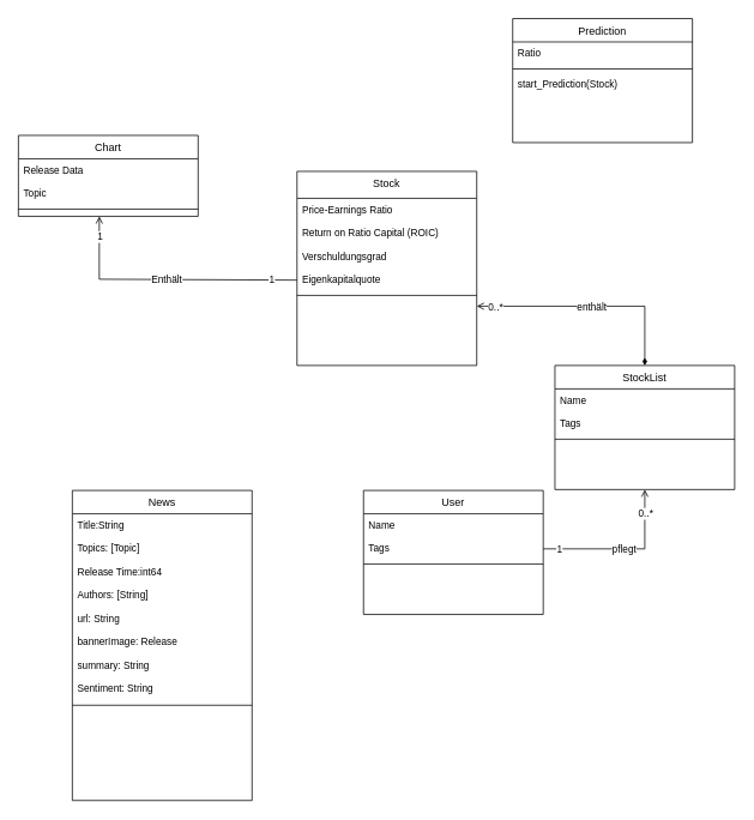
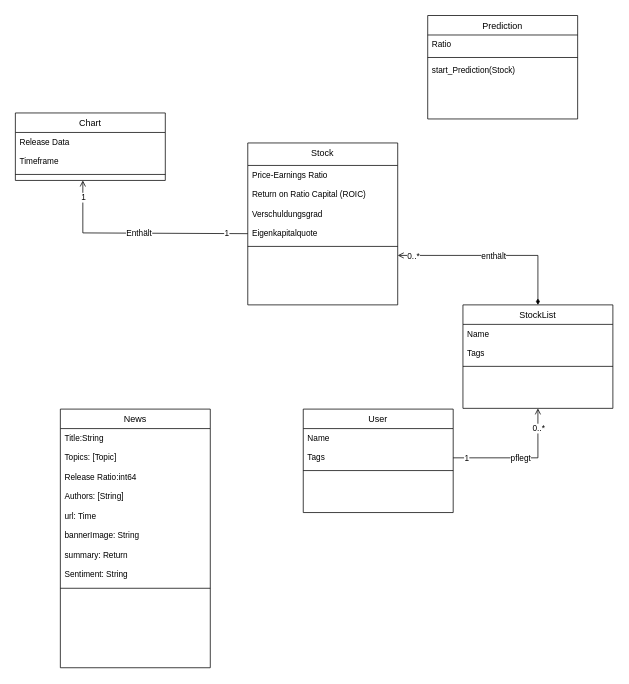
  <mxCell id="0" />
  <mxCell id="1" parent="0" />
  <mxCell id="2" value="Stock" style="swimlane;fontStyle=0;align=center;verticalAlign=top;childLayout=stackLayout;horizontal=1;startSize=30;horizontalStack=0;resizeParent=1;resizeLast=0;collapsible=1;marginBottom=0;rounded=0;shadow=0;strokeWidth=1;" parent="1" vertex="1"><mxGeometry x="330" y="190" width="200" height="216" as="geometry"><mxRectangle x="550" y="140" width="160" height="26" as="alternateBounds" /></mxGeometry></mxCell>
  <mxCell id="3" value="Price-Earnings Ratio" style="text;align=left;verticalAlign=top;spacingLeft=4;spacingRight=4;overflow=hidden;rotatable=0;points=[[0,0.5],[1,0.5]];portConstraint=eastwest;fontSize=11;" parent="2" vertex="1"><mxGeometry y="30" width="200" height="26" as="geometry" /></mxCell>
  <mxCell id="4" value="Return on Ratio Capital (ROIC)" style="text;align=left;verticalAlign=top;spacingLeft=4;spacingRight=4;overflow=hidden;rotatable=0;points=[[0,0.5],[1,0.5]];portConstraint=eastwest;fontSize=11;" parent="2" vertex="1"><mxGeometry y="56" width="200" height="26" as="geometry" /></mxCell>
  <mxCell id="5" value="Verschuldungsgrad" style="text;align=left;verticalAlign=top;spacingLeft=4;spacingRight=4;overflow=hidden;rotatable=0;points=[[0,0.5],[1,0.5]];portConstraint=eastwest;fontSize=11;" parent="2" vertex="1"><mxGeometry y="82" width="200" height="26" as="geometry" /></mxCell>
  <mxCell id="6" value="Eigenkapitalquote" style="text;align=left;verticalAlign=top;spacingLeft=4;spacingRight=4;overflow=hidden;rotatable=0;points=[[0,0.5],[1,0.5]];portConstraint=eastwest;fontSize=11;" parent="2" vertex="1"><mxGeometry y="108" width="200" height="26" as="geometry" /></mxCell>
  <mxCell id="7" value="" style="line;html=1;strokeWidth=1;align=left;verticalAlign=middle;spacingTop=-1;spacingLeft=3;spacingRight=3;rotatable=0;labelPosition=right;points=[];portConstraint=eastwest;" parent="2" vertex="1"><mxGeometry y="134" width="200" height="8" as="geometry" /></mxCell>
  <mxCell id="8" value="Chart" style="swimlane;fontStyle=0;align=center;verticalAlign=top;childLayout=stackLayout;horizontal=1;startSize=26;horizontalStack=0;resizeParent=1;resizeLast=0;collapsible=1;marginBottom=0;rounded=0;shadow=0;strokeWidth=1;" parent="1" vertex="1"><mxGeometry x="20" y="150" width="200" height="90" as="geometry"><mxRectangle x="550" y="140" width="160" height="26" as="alternateBounds" /></mxGeometry></mxCell>
  <mxCell id="9" value="Release Data" style="text;align=left;verticalAlign=top;spacingLeft=4;spacingRight=4;overflow=hidden;rotatable=0;points=[[0,0.5],[1,0.5]];portConstraint=eastwest;fontSize=11;" parent="8" vertex="1"><mxGeometry y="26" width="200" height="26" as="geometry" /></mxCell>
- <mxCell id="10" value="Topic" style="text;align=left;verticalAlign=top;spacingLeft=4;spacingRight=4;overflow=hidden;rotatable=0;points=[[0,0.5],[1,0.5]];portConstraint=eastwest;fontSize=11;" parent="8" vertex="1"><mxGeometry y="52" width="200" height="26" as="geometry" /></mxCell>
+ <mxCell id="10" value="Timeframe" style="text;align=left;verticalAlign=top;spacingLeft=4;spacingRight=4;overflow=hidden;rotatable=0;points=[[0,0.5],[1,0.5]];portConstraint=eastwest;fontSize=11;" parent="8" vertex="1"><mxGeometry y="52" width="200" height="26" as="geometry" /></mxCell>
  <mxCell id="11" value="" style="line;html=1;strokeWidth=1;align=left;verticalAlign=middle;spacingTop=-1;spacingLeft=3;spacingRight=3;rotatable=0;labelPosition=right;points=[];portConstraint=eastwest;" parent="8" vertex="1"><mxGeometry y="78" width="200" height="8" as="geometry" /></mxCell>
  <mxCell id="12" value="" style="endArrow=none;html=1;rounded=0;edgeStyle=orthogonalEdgeStyle;entryX=0;entryY=0.5;entryDx=0;entryDy=0;endFill=0;startArrow=open;startFill=0;" parent="1" target="6" edge="1"><mxGeometry relative="1" as="geometry"><mxPoint x="110" y="240" as="sourcePoint" /><mxPoint x="300" y="360" as="targetPoint" /><Array as="points"><mxPoint x="110" y="310" /><mxPoint x="330" y="310" /></Array></mxGeometry></mxCell>
  <mxCell id="13" value="Enthält" style="edgeLabel;resizable=0;html=1;align=center;verticalAlign=middle;" parent="12" connectable="0" vertex="1"><mxGeometry relative="1" as="geometry" /></mxCell>
  <mxCell id="14" value="1" style="edgeLabel;html=1;align=center;verticalAlign=middle;resizable=0;points=[];" parent="12" vertex="1" connectable="0"><mxGeometry x="0.806" relative="1" as="geometry"><mxPoint as="offset" /></mxGeometry></mxCell>
  <mxCell id="15" value="1" style="edgeLabel;html=1;align=center;verticalAlign=middle;resizable=0;points=[];" parent="12" vertex="1" connectable="0"><mxGeometry x="-0.845" relative="1" as="geometry"><mxPoint as="offset" /></mxGeometry></mxCell>
  <mxCell id="16" value="News" style="swimlane;fontStyle=0;align=center;verticalAlign=top;childLayout=stackLayout;horizontal=1;startSize=26;horizontalStack=0;resizeParent=1;resizeLast=0;collapsible=1;marginBottom=0;rounded=0;shadow=0;strokeWidth=1;" parent="1" vertex="1"><mxGeometry x="80" y="545" width="200" height="345" as="geometry"><mxRectangle x="550" y="140" width="160" height="26" as="alternateBounds" /></mxGeometry></mxCell>
  <mxCell id="17" value="Title:String" style="text;align=left;verticalAlign=top;spacingLeft=4;spacingRight=4;overflow=hidden;rotatable=0;points=[[0,0.5],[1,0.5]];portConstraint=eastwest;fontSize=11;" parent="16" vertex="1"><mxGeometry y="26" width="200" height="26" as="geometry" /></mxCell>
  <mxCell id="18" value="Topics: [Topic]" style="text;align=left;verticalAlign=top;spacingLeft=4;spacingRight=4;overflow=hidden;rotatable=0;points=[[0,0.5],[1,0.5]];portConstraint=eastwest;fontSize=11;" parent="16" vertex="1"><mxGeometry y="52" width="200" height="26" as="geometry" /></mxCell>
- <mxCell id="19" value="Release Time:int64" style="text;align=left;verticalAlign=top;spacingLeft=4;spacingRight=4;overflow=hidden;rotatable=0;points=[[0,0.5],[1,0.5]];portConstraint=eastwest;fontSize=11;" parent="16" vertex="1"><mxGeometry y="78" width="200" height="26" as="geometry" /></mxCell>
+ <mxCell id="19" value="Release Ratio:int64" style="text;align=left;verticalAlign=top;spacingLeft=4;spacingRight=4;overflow=hidden;rotatable=0;points=[[0,0.5],[1,0.5]];portConstraint=eastwest;fontSize=11;" parent="16" vertex="1"><mxGeometry y="78" width="200" height="26" as="geometry" /></mxCell>
  <mxCell id="20" value="Authors: [String]" style="text;align=left;verticalAlign=top;spacingLeft=4;spacingRight=4;overflow=hidden;rotatable=0;points=[[0,0.5],[1,0.5]];portConstraint=eastwest;fontSize=11;" parent="16" vertex="1"><mxGeometry y="104" width="200" height="26" as="geometry" /></mxCell>
- <mxCell id="21" value="url: String" style="text;align=left;verticalAlign=top;spacingLeft=4;spacingRight=4;overflow=hidden;rotatable=0;points=[[0,0.5],[1,0.5]];portConstraint=eastwest;fontSize=11;" parent="16" vertex="1"><mxGeometry y="130" width="200" height="26" as="geometry" /></mxCell>
- <mxCell id="22" value="bannerImage: Release" style="text;align=left;verticalAlign=top;spacingLeft=4;spacingRight=4;overflow=hidden;rotatable=0;points=[[0,0.5],[1,0.5]];portConstraint=eastwest;fontSize=11;" parent="16" vertex="1"><mxGeometry y="156" width="200" height="26" as="geometry" /></mxCell>
- <mxCell id="23" value="summary: String" style="text;align=left;verticalAlign=top;spacingLeft=4;spacingRight=4;overflow=hidden;rotatable=0;points=[[0,0.5],[1,0.5]];portConstraint=eastwest;fontSize=11;" vertex="1" parent="16"><mxGeometry y="182" width="200" height="26" as="geometry" /></mxCell>
+ <mxCell id="21" value="url: Time" style="text;align=left;verticalAlign=top;spacingLeft=4;spacingRight=4;overflow=hidden;rotatable=0;points=[[0,0.5],[1,0.5]];portConstraint=eastwest;fontSize=11;" parent="16" vertex="1"><mxGeometry y="130" width="200" height="26" as="geometry" /></mxCell>
+ <mxCell id="22" value="bannerImage: String" style="text;align=left;verticalAlign=top;spacingLeft=4;spacingRight=4;overflow=hidden;rotatable=0;points=[[0,0.5],[1,0.5]];portConstraint=eastwest;fontSize=11;" parent="16" vertex="1"><mxGeometry y="156" width="200" height="26" as="geometry" /></mxCell>
+ <mxCell id="23" value="summary: Return" style="text;align=left;verticalAlign=top;spacingLeft=4;spacingRight=4;overflow=hidden;rotatable=0;points=[[0,0.5],[1,0.5]];portConstraint=eastwest;fontSize=11;" vertex="1" parent="16"><mxGeometry y="182" width="200" height="26" as="geometry" /></mxCell>
  <mxCell id="24" value="Sentiment: String" style="text;align=left;verticalAlign=top;spacingLeft=4;spacingRight=4;overflow=hidden;rotatable=0;points=[[0,0.5],[1,0.5]];portConstraint=eastwest;fontSize=11;" parent="16" vertex="1"><mxGeometry y="208" width="200" height="26" as="geometry" /></mxCell>
  <mxCell id="25" value="" style="line;html=1;strokeWidth=1;align=left;verticalAlign=middle;spacingTop=-1;spacingLeft=3;spacingRight=3;rotatable=0;labelPosition=right;points=[];portConstraint=eastwest;" parent="16" vertex="1"><mxGeometry y="234" width="200" height="10" as="geometry" /></mxCell>
  <mxCell id="26" value="User" style="swimlane;fontStyle=0;align=center;verticalAlign=top;childLayout=stackLayout;horizontal=1;startSize=26;horizontalStack=0;resizeParent=1;resizeLast=0;collapsible=1;marginBottom=0;rounded=0;shadow=0;strokeWidth=1;" parent="1" vertex="1"><mxGeometry x="404" y="545" width="200" height="138" as="geometry"><mxRectangle x="550" y="140" width="160" height="26" as="alternateBounds" /></mxGeometry></mxCell>
  <mxCell id="27" value="Name" style="text;align=left;verticalAlign=top;spacingLeft=4;spacingRight=4;overflow=hidden;rotatable=0;points=[[0,0.5],[1,0.5]];portConstraint=eastwest;fontSize=11;" parent="26" vertex="1"><mxGeometry y="26" width="200" height="26" as="geometry" /></mxCell>
  <mxCell id="28" value="Tags" style="text;align=left;verticalAlign=top;spacingLeft=4;spacingRight=4;overflow=hidden;rotatable=0;points=[[0,0.5],[1,0.5]];portConstraint=eastwest;fontSize=11;" parent="26" vertex="1"><mxGeometry y="52" width="200" height="26" as="geometry" /></mxCell>
  <mxCell id="29" value="" style="line;html=1;strokeWidth=1;align=left;verticalAlign=middle;spacingTop=-1;spacingLeft=3;spacingRight=3;rotatable=0;labelPosition=right;points=[];portConstraint=eastwest;" parent="26" vertex="1"><mxGeometry y="78" width="200" height="8" as="geometry" /></mxCell>
  <mxCell id="30" value="StockList" style="swimlane;fontStyle=0;align=center;verticalAlign=top;childLayout=stackLayout;horizontal=1;startSize=26;horizontalStack=0;resizeParent=1;resizeLast=0;collapsible=1;marginBottom=0;rounded=0;shadow=0;strokeWidth=1;" parent="1" vertex="1"><mxGeometry x="617" y="406" width="200" height="138" as="geometry"><mxRectangle x="550" y="140" width="160" height="26" as="alternateBounds" /></mxGeometry></mxCell>
  <mxCell id="31" value="Name" style="text;align=left;verticalAlign=top;spacingLeft=4;spacingRight=4;overflow=hidden;rotatable=0;points=[[0,0.5],[1,0.5]];portConstraint=eastwest;fontSize=11;" parent="30" vertex="1"><mxGeometry y="26" width="200" height="26" as="geometry" /></mxCell>
  <mxCell id="32" value="Tags" style="text;align=left;verticalAlign=top;spacingLeft=4;spacingRight=4;overflow=hidden;rotatable=0;points=[[0,0.5],[1,0.5]];portConstraint=eastwest;fontSize=11;" parent="30" vertex="1"><mxGeometry y="52" width="200" height="26" as="geometry" /></mxCell>
  <mxCell id="33" value="" style="line;html=1;strokeWidth=1;align=left;verticalAlign=middle;spacingTop=-1;spacingLeft=3;spacingRight=3;rotatable=0;labelPosition=right;points=[];portConstraint=eastwest;" parent="30" vertex="1"><mxGeometry y="78" width="200" height="8" as="geometry" /></mxCell>
  <mxCell id="34" value="" style="endArrow=none;html=1;rounded=0;edgeStyle=orthogonalEdgeStyle;entryX=1;entryY=0.5;entryDx=0;entryDy=0;endFill=0;startArrow=open;startFill=0;exitX=0.5;exitY=1;exitDx=0;exitDy=0;" parent="1" source="30" target="28" edge="1"><mxGeometry relative="1" as="geometry"><mxPoint x="120" y="250" as="sourcePoint" /><mxPoint x="340" y="321" as="targetPoint" /><Array as="points"><mxPoint x="717" y="610" /></Array></mxGeometry></mxCell>
  <mxCell id="35" value="pflegt" style="edgeLabel;resizable=0;html=1;align=center;verticalAlign=middle;" parent="34" connectable="0" vertex="1"><mxGeometry relative="1" as="geometry" /></mxCell>
  <mxCell id="36" value="1" style="edgeLabel;html=1;align=center;verticalAlign=middle;resizable=0;points=[];" parent="34" vertex="1" connectable="0"><mxGeometry x="0.806" relative="1" as="geometry"><mxPoint as="offset" /></mxGeometry></mxCell>
  <mxCell id="37" value="0..*" style="edgeLabel;html=1;align=center;verticalAlign=middle;resizable=0;points=[];" parent="34" vertex="1" connectable="0"><mxGeometry x="-0.845" relative="1" as="geometry"><mxPoint y="12" as="offset" /></mxGeometry></mxCell>
  <mxCell id="38" value="" style="endArrow=diamondThin;html=1;rounded=0;edgeStyle=orthogonalEdgeStyle;entryX=0.5;entryY=0;entryDx=0;entryDy=0;endFill=1;startArrow=open;startFill=0;" parent="1" target="30" edge="1"><mxGeometry relative="1" as="geometry"><mxPoint x="530" y="340" as="sourcePoint" /><mxPoint x="614" y="620" as="targetPoint" /><Array as="points"><mxPoint x="717" y="340" /></Array></mxGeometry></mxCell>
  <mxCell id="39" value="enthält" style="edgeLabel;resizable=0;html=1;align=center;verticalAlign=middle;" parent="38" connectable="0" vertex="1"><mxGeometry relative="1" as="geometry" /></mxCell>
  <mxCell id="40" value="0..*" style="edgeLabel;html=1;align=center;verticalAlign=middle;resizable=0;points=[];" parent="38" vertex="1" connectable="0"><mxGeometry x="-0.845" relative="1" as="geometry"><mxPoint as="offset" /></mxGeometry></mxCell>
  <mxCell id="41" value="Prediction" style="swimlane;fontStyle=0;align=center;verticalAlign=top;childLayout=stackLayout;horizontal=1;startSize=26;horizontalStack=0;resizeParent=1;resizeLast=0;collapsible=1;marginBottom=0;rounded=0;shadow=0;strokeWidth=1;" parent="1" vertex="1"><mxGeometry x="570" y="20" width="200" height="138" as="geometry"><mxRectangle x="550" y="140" width="160" height="26" as="alternateBounds" /></mxGeometry></mxCell>
  <mxCell id="42" value="Ratio" style="text;align=left;verticalAlign=top;spacingLeft=4;spacingRight=4;overflow=hidden;rotatable=0;points=[[0,0.5],[1,0.5]];portConstraint=eastwest;fontSize=11;" parent="41" vertex="1"><mxGeometry y="26" width="200" height="26" as="geometry" /></mxCell>
  <mxCell id="43" value="" style="line;html=1;strokeWidth=1;align=left;verticalAlign=middle;spacingTop=-1;spacingLeft=3;spacingRight=3;rotatable=0;labelPosition=right;points=[];portConstraint=eastwest;" parent="41" vertex="1"><mxGeometry y="52" width="200" height="8" as="geometry" /></mxCell>
  <mxCell id="44" value="start_Prediction(Stock)" style="text;align=left;verticalAlign=top;spacingLeft=4;spacingRight=4;overflow=hidden;rotatable=0;points=[[0,0.5],[1,0.5]];portConstraint=eastwest;fontSize=11;" parent="41" vertex="1"><mxGeometry y="60" width="200" height="26" as="geometry" /></mxCell>
